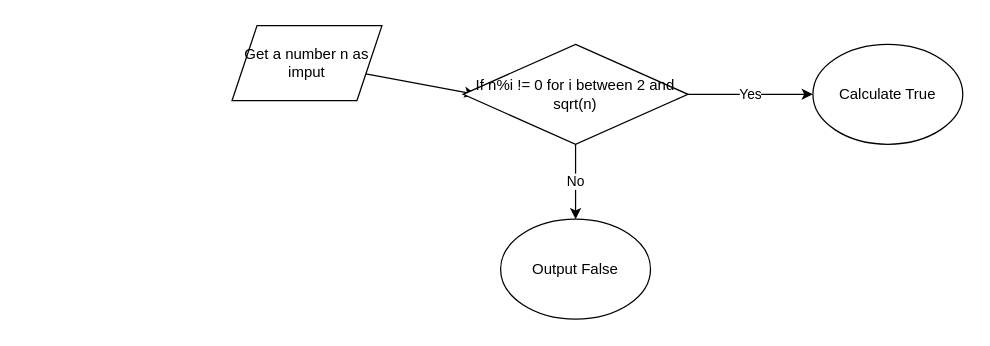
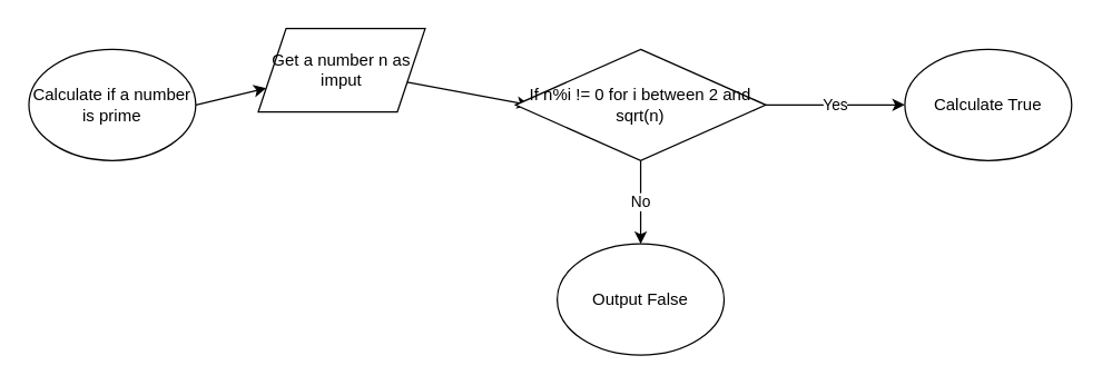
  <mxCell id="0" />
  <mxCell id="1" parent="0" />
+ <mxCell id="2" value="Calculate if a number is prime" style="ellipse;whiteSpace=wrap;html=1;" parent="1" vertex="1"><mxGeometry x="20" y="35" width="120" height="80" as="geometry" /></mxCell>
+ <mxCell id="3" value="" style="endArrow=classic;html=1;rounded=0;exitX=1;exitY=0.5;exitDx=0;exitDy=0;" parent="1" source="2" target="4" edge="1"><mxGeometry width="50" height="50" relative="1" as="geometry"><mxPoint x="150" y="75" as="sourcePoint" /><mxPoint x="240" y="75" as="targetPoint" /></mxGeometry></mxCell>
  <mxCell id="4" value="Get a number n as imput" style="shape=parallelogram;perimeter=parallelogramPerimeter;whiteSpace=wrap;html=1;fixedSize=1;" parent="1" vertex="1"><mxGeometry x="185" y="20" width="120" height="60" as="geometry" /></mxCell>
  <mxCell id="5" value="" style="endArrow=classic;html=1;rounded=0;" parent="1" source="4" edge="1"><mxGeometry width="50" height="50" relative="1" as="geometry"><mxPoint x="310" y="75" as="sourcePoint" /><mxPoint x="380" y="75" as="targetPoint" /></mxGeometry></mxCell>
  <mxCell id="6" value="" style="endArrow=classic;html=1;rounded=0;exitX=1;exitY=0.5;exitDx=0;exitDy=0;" parent="1" edge="1"><mxGeometry width="50" height="50" relative="1" as="geometry"><mxPoint x="510" y="75" as="sourcePoint" /><mxPoint x="550" y="75" as="targetPoint" /></mxGeometry></mxCell>
  <mxCell id="7" value="Calculate True" style="ellipse;whiteSpace=wrap;html=1;" parent="1" vertex="1"><mxGeometry x="650" y="35" width="120" height="80" as="geometry" /></mxCell>
  <mxCell id="8" value="Output False" style="ellipse;whiteSpace=wrap;html=1;" parent="1" vertex="1"><mxGeometry x="400" y="175" width="120" height="80" as="geometry" /></mxCell>
  <mxCell id="9" value="If n%i != 0 for i between 2 and sqrt(n)" style="rhombus;whiteSpace=wrap;html=1;" parent="1" vertex="1"><mxGeometry x="370" y="35" width="180" height="80" as="geometry" /></mxCell>
  <mxCell id="10" value="Yes" style="endArrow=classic;html=1;rounded=0;exitX=1;exitY=0.5;exitDx=0;exitDy=0;entryX=0;entryY=0.5;entryDx=0;entryDy=0;" parent="1" source="9" target="7" edge="1"><mxGeometry width="50" height="50" relative="1" as="geometry"><mxPoint x="390" y="305" as="sourcePoint" /><mxPoint x="440" y="255" as="targetPoint" /></mxGeometry></mxCell>
  <mxCell id="11" value="No" style="endArrow=classic;html=1;rounded=0;entryX=0.5;entryY=0;entryDx=0;entryDy=0;exitX=0.5;exitY=1;exitDx=0;exitDy=0;" parent="1" source="9" target="8" edge="1"><mxGeometry width="50" height="50" relative="1" as="geometry"><mxPoint x="390" y="305" as="sourcePoint" /><mxPoint x="440" y="255" as="targetPoint" /></mxGeometry></mxCell>
